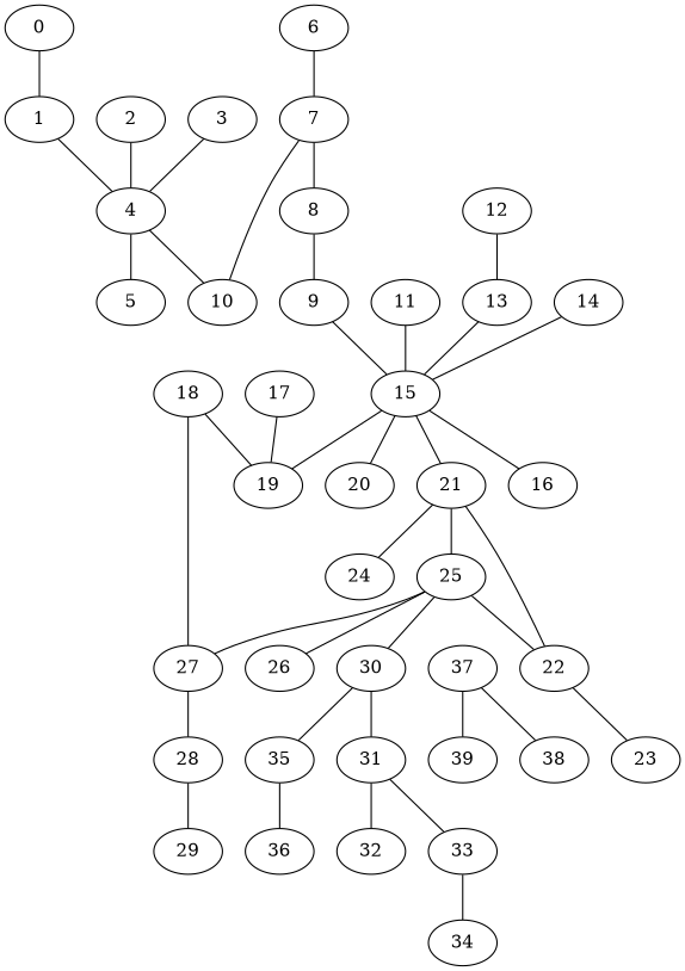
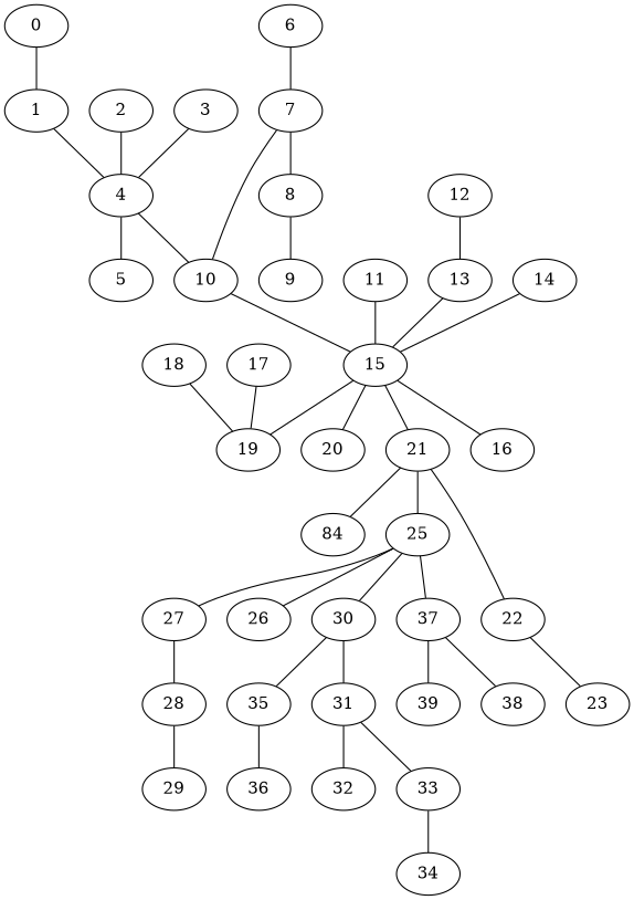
  graph {
    8
    9
    0
    1
    4
    10
    5
    15
    2
    3
    19
    21
    16
    20
    6
    7
    22
-   24
+   24 [label=84]
    25
    11
    12
    13
    14
    23
    27
    37
    26
    30
    17
    18
    28
    29
    38
    39
    31
    35
    32
    33
    36
    34
    8 -- 9
    0 -- 1
    1 -- 4
    4 -- 10
    4 -- 5
-   9 -- 15
+   10 -- 15
    15 -- 19
    15 -- 21
    15 -- 16
    15 -- 20
    2 -- 4
    3 -- 4
    21 -- 22
    21 -- 24
    21 -- 25
    6 -- 7
    7 -- 8
    7 -- 10
    22 -- 23
    25 -- 27
-   25 -- 22
+   25 -- 37
    25 -- 26
    25 -- 30
    11 -- 15
    12 -- 13
    13 -- 15
    14 -- 15
    27 -- 28
    37 -- 38
    37 -- 39
    30 -- 31
    30 -- 35
    17 -- 19
    18 -- 19
-   18 -- 27
    28 -- 29
    31 -- 32
    31 -- 33
    35 -- 36
    33 -- 34
  }
